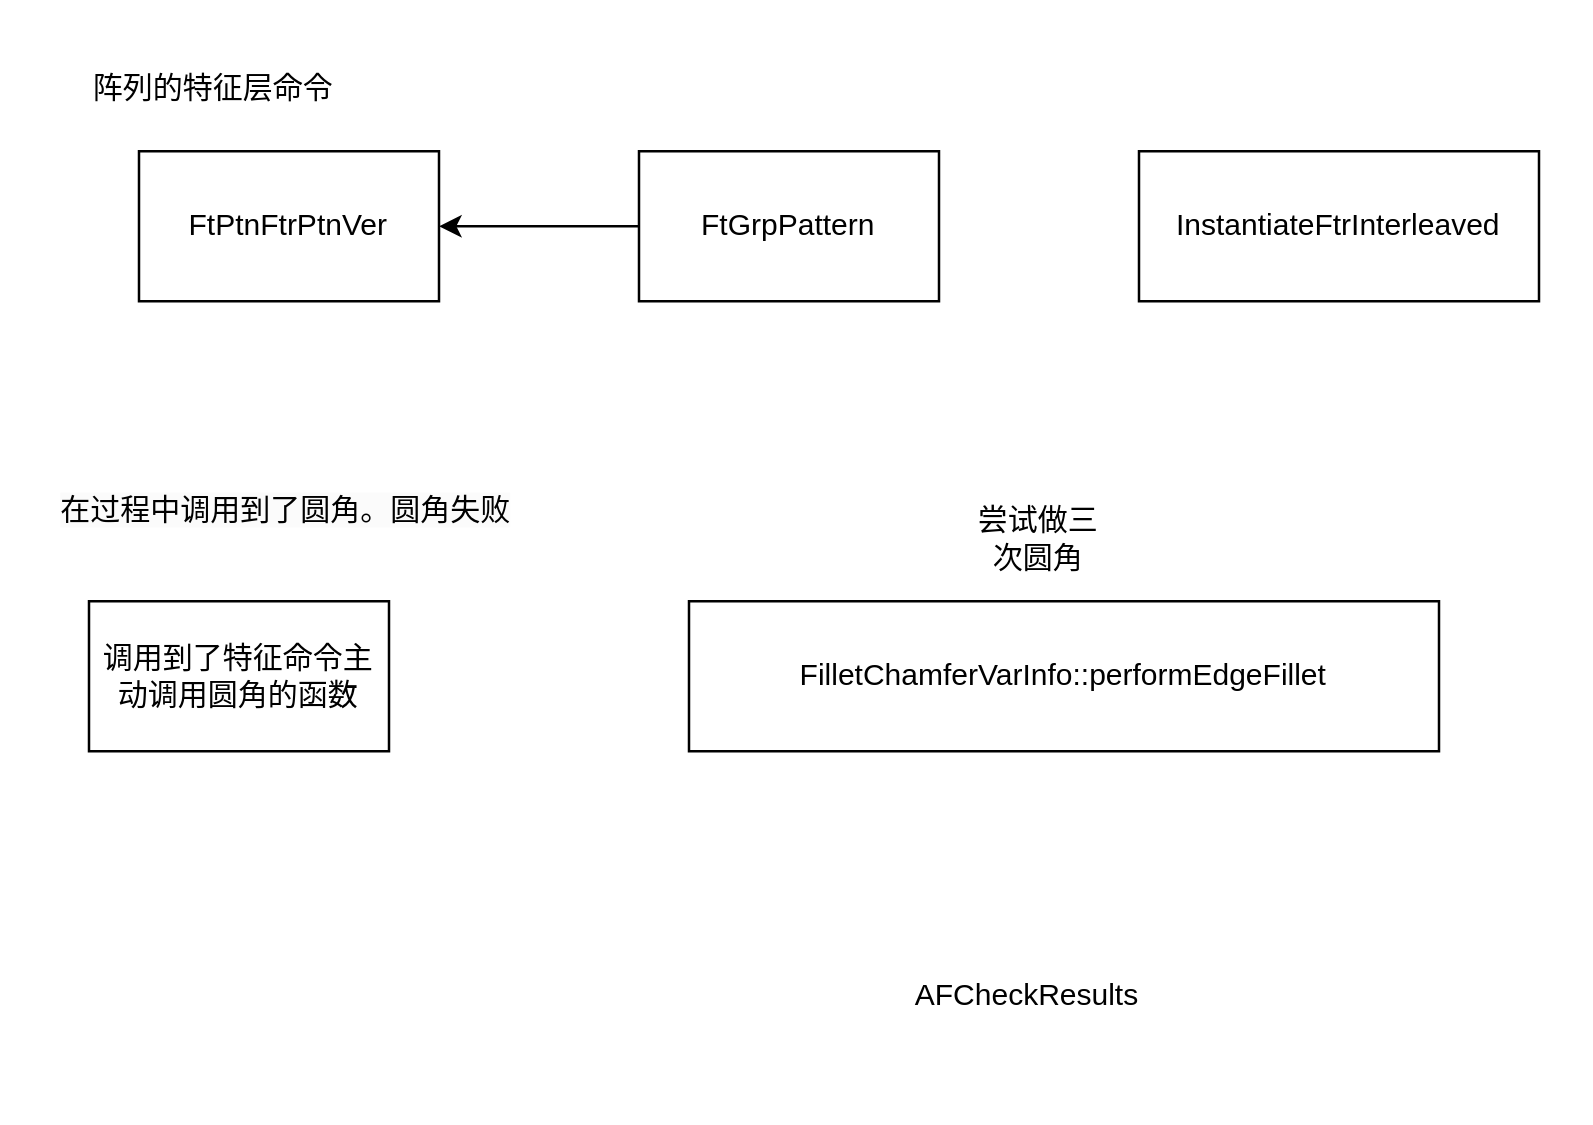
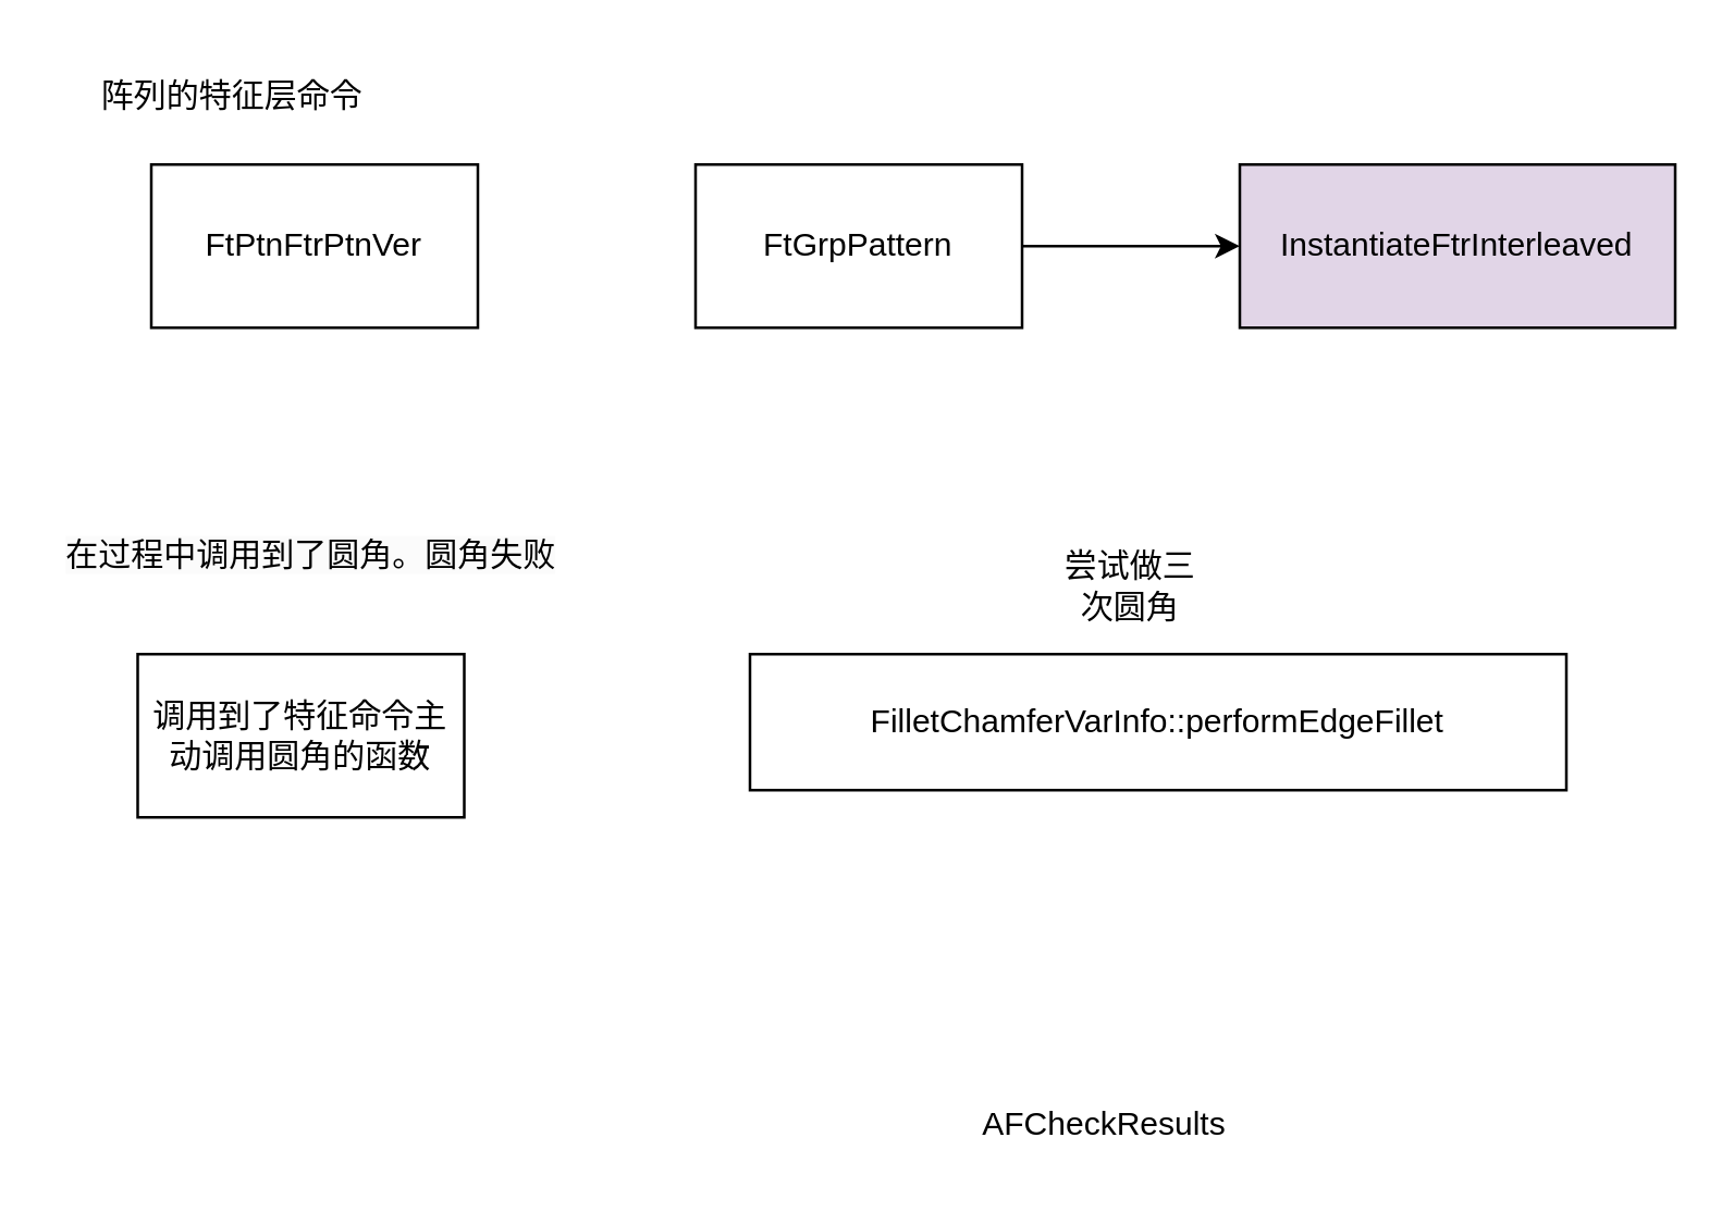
  <mxCell id="0" />
  <mxCell id="1" parent="0" />
  <mxCell id="2" value="FtPtnFtrPtnVer" style="rounded=0;whiteSpace=wrap;html=1;" vertex="1" parent="1"><mxGeometry x="55" y="60" width="120" height="60" as="geometry" /></mxCell>
  <mxCell id="3" value="阵列的特征层命令" style="text;html=1;align=center;verticalAlign=middle;whiteSpace=wrap;rounded=0;" vertex="1" parent="1"><mxGeometry x="20" y="20" width="130" height="30" as="geometry" /></mxCell>
- <mxCell id="4" value="" style="edgeStyle=orthogonalEdgeStyle;rounded=0;orthogonalLoop=1;jettySize=auto;html=1;" edge="1" parent="1" source="5" target="2"><mxGeometry relative="1" as="geometry" /></mxCell>
+ <mxCell id="4" value="" style="edgeStyle=orthogonalEdgeStyle;rounded=0;orthogonalLoop=1;jettySize=auto;html=1;" edge="1" parent="1" source="5" target="6"><mxGeometry relative="1" as="geometry" /></mxCell>
  <mxCell id="5" value="FtGrpPattern" style="whiteSpace=wrap;html=1;rounded=0;" vertex="1" parent="1"><mxGeometry x="255" y="60" width="120" height="60" as="geometry" /></mxCell>
- <mxCell id="6" value="InstantiateFtrInterleaved" style="whiteSpace=wrap;html=1;rounded=0;" vertex="1" parent="1"><mxGeometry x="455" y="60" width="160" height="60" as="geometry" /></mxCell>
- <mxCell id="7" value="调用到了特征命令主动调用圆角的函数" style="rounded=0;whiteSpace=wrap;html=1;" vertex="1" parent="1"><mxGeometry x="35" y="240" width="120" height="60" as="geometry" /></mxCell>
+ <mxCell id="6" value="InstantiateFtrInterleaved" style="whiteSpace=wrap;html=1;rounded=0;fillColor=#e1d5e7;" vertex="1" parent="1"><mxGeometry x="455" y="60" width="160" height="60" as="geometry" /></mxCell>
+ <mxCell id="7" value="调用到了特征命令主动调用圆角的函数" style="rounded=0;whiteSpace=wrap;html=1;" vertex="1" parent="1"><mxGeometry x="50" y="240" width="120" height="60" as="geometry" /></mxCell>
  <mxCell id="8" value="&lt;span style=&quot;color: rgb(0, 0, 0); font-family: Helvetica; font-size: 12px; font-style: normal; font-variant-ligatures: normal; font-variant-caps: normal; font-weight: 400; letter-spacing: normal; orphans: 2; text-align: center; text-indent: 0px; text-transform: none; widows: 2; word-spacing: 0px; -webkit-text-stroke-width: 0px; white-space: normal; background-color: rgb(251, 251, 251); text-decoration-thickness: initial; text-decoration-style: initial; text-decoration-color: initial; display: inline !important; float: none;&quot;&gt;在过程中调用到了圆角。圆角失败&lt;/span&gt;" style="text;whiteSpace=wrap;html=1;" vertex="1" parent="1"><mxGeometry x="22" y="190" width="210" height="40" as="geometry" /></mxCell>
- <mxCell id="9" value="FilletChamferVarInfo::performEdgeFillet" style="whiteSpace=wrap;html=1;" vertex="1" parent="1"><mxGeometry x="275" y="240" width="300" height="60" as="geometry" /></mxCell>
- <mxCell id="10" value="AFCheckResults" style="text;html=1;align=center;verticalAlign=middle;resizable=0;points=[];autosize=1;strokeColor=none;fillColor=none;" vertex="1" parent="1"><mxGeometry x="355" y="383" width="110" height="30" as="geometry" /></mxCell>
+ <mxCell id="9" value="FilletChamferVarInfo::performEdgeFillet" style="whiteSpace=wrap;html=1;" vertex="1" parent="1"><mxGeometry x="275" y="240" width="300" height="50" as="geometry" /></mxCell>
+ <mxCell id="10" value="AFCheckResults" style="text;html=1;align=center;verticalAlign=middle;resizable=0;points=[];autosize=1;strokeColor=none;fillColor=none;" vertex="1" parent="1"><mxGeometry x="350" y="398" width="110" height="30" as="geometry" /></mxCell>
  <mxCell id="11" value="尝试做三次圆角" style="text;html=1;align=center;verticalAlign=middle;whiteSpace=wrap;rounded=0;" vertex="1" parent="1"><mxGeometry x="385" y="200" width="60" height="30" as="geometry" /></mxCell>
